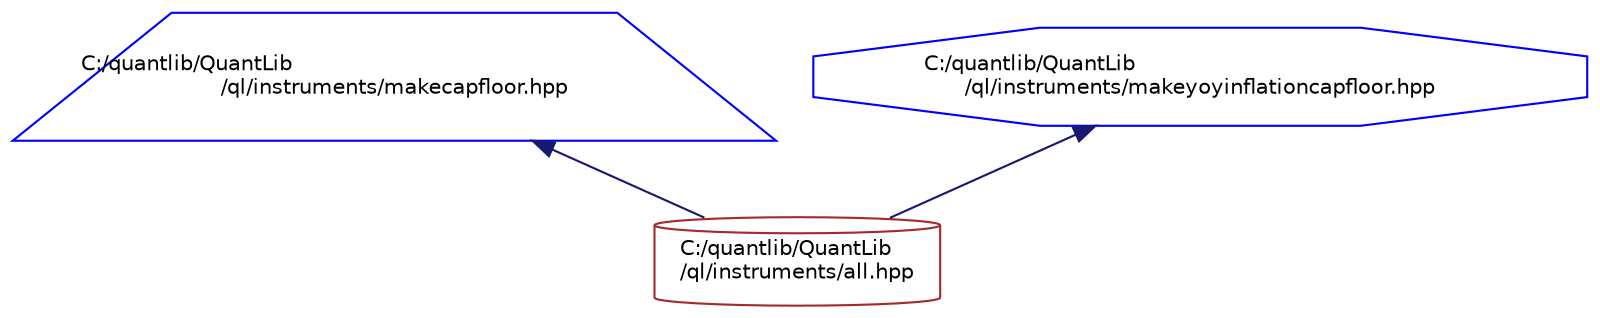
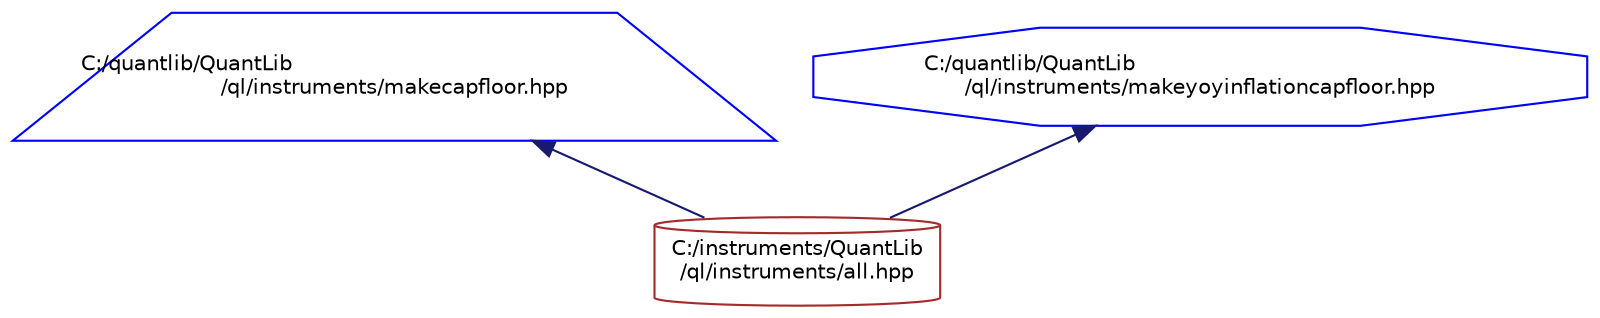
  digraph {
    node [color=blue fillcolor=white fontname=Helvetica fontsize=10 style=filled]
    edge [color=midnightblue dir=back fontname=Helvetica fontsize=10 labelfontname=Helvetica labelfontsize=10 style=solid]
-   n1 [color=brown height=0.2 label="C:/quantlib/QuantLib\l/ql/instruments/all.hpp" shape=cylinder width=0.4]
+   n1 [color=brown height=0.2 label="C:/instruments/QuantLib\l/ql/instruments/all.hpp" shape=cylinder width=0.4]
    n2 [height=0.2 label="C:/quantlib/QuantLib\l/ql/instruments/makecapfloor.hpp" shape=trapezium width=0.4]
    n3 [height=0.2 label="C:/quantlib/QuantLib\l/ql/instruments/makeyoyinflationcapfloor.hpp" shape=octagon width=0.4]
    n2 -> n1
    n3 -> n1
  }
